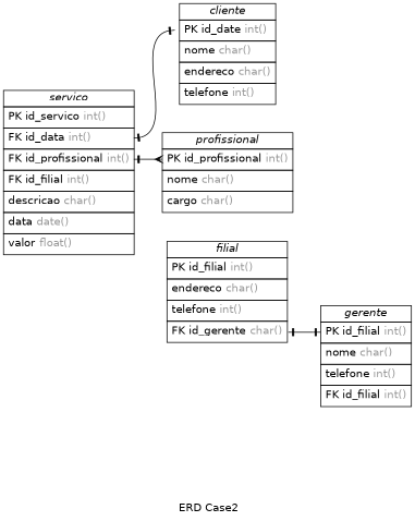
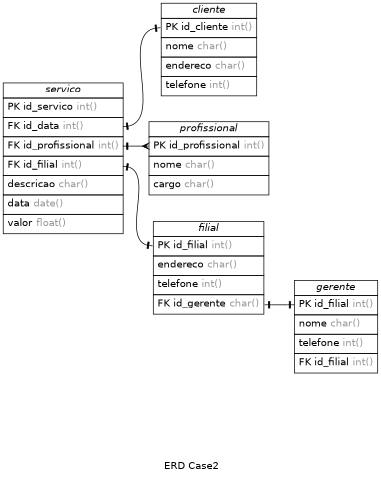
  digraph {
    concentrate=true
    fontname=Helvetica
    label="\n\n\n ERD Case2"
    nodesep=0.5
    rankdir=LR
    splines=spline
    node [fontname=Helvetica shape=plain]
    edge [arrowhead=noneotee arrowsize=0.9 arrowtail=noneotee dir=both fontname=Helvetica fontsize=12 labelangle=32 labeldistance=1.8 penwidth=1.0]
    n1 [label=<         <table border="0" cellborder="1" cellspacing="0" >         <tr><td><i>servico</i></td></tr>         <tr><td port="id_servico" align="left" cellpadding="5">PK id_servico <font color="grey60">int()</font></td></tr>         <tr><td port="id_cliente" align="left" cellpadding="5">FK id_data <font color="grey60">int()</font></td></tr>         <tr><td port="id_profissional" align="left" cellpadding="5">FK id_profissional <font color="grey60">int()</font></td></tr>         <tr><td port="id_filial" align="left" cellpadding="5">FK id_filial <font color="grey60">int()</font></td></tr>         <tr><td port="descricao" align="left" cellpadding="5">descricao <font color="grey60">char()</font></td></tr>         <tr><td port="data" align="left" cellpadding="5">data <font color="grey60">date()</font></td></tr>         <tr><td port="valor" align="left" cellpadding="5">valor <font color="grey60">float()</font></td></tr>     </table>>]
-   n2 [label=<         <table border="0" cellborder="1" cellspacing="0" >         <tr><td><i>cliente</i></td></tr>         <tr><td port="id_cliente" align="left" cellpadding="5">PK id_date <font color="grey60">int()</font></td></tr>         <tr><td port="nome" align="left" cellpadding="5">nome <font color="grey60">char()</font></td></tr>         <tr><td port="endereco" align="left" cellpadding="5">endereco <font color="grey60">char()</font></td></tr>         <tr><td port="telefone" align="left" cellpadding="5">telefone <font color="grey60">int()</font></td></tr>     </table>>]
+   n2 [label=<         <table border="0" cellborder="1" cellspacing="0" >         <tr><td><i>cliente</i></td></tr>         <tr><td port="id_cliente" align="left" cellpadding="5">PK id_cliente <font color="grey60">int()</font></td></tr>         <tr><td port="nome" align="left" cellpadding="5">nome <font color="grey60">char()</font></td></tr>         <tr><td port="endereco" align="left" cellpadding="5">endereco <font color="grey60">char()</font></td></tr>         <tr><td port="telefone" align="left" cellpadding="5">telefone <font color="grey60">int()</font></td></tr>     </table>>]
    n3 [label=<         <table border="0" cellborder="1" cellspacing="0" >         <tr><td><i>profissional</i></td></tr>         <tr><td port="id_profissional" align="left" cellpadding="5">PK id_profissional <font color="grey60">int()</font></td></tr>         <tr><td port="nome" align="left" cellpadding="5">nome <font color="grey60">char()</font></td></tr>         <tr><td port="cargo" align="left" cellpadding="5">cargo <font color="grey60">char()</font></td></tr>     </table>>]
    n4 [label=<         <table border="0" cellborder="1" cellspacing="0" >         <tr><td><i>filial</i></td></tr>         <tr><td port="id_filial" align="left" cellpadding="5">PK id_filial <font color="grey60">int()</font></td></tr>         <tr><td port="endereco" align="left" cellpadding="5">endereco <font color="grey60">char()</font></td></tr>         <tr><td port="telefone" align="left" cellpadding="5">telefone <font color="grey60">int()</font></td></tr>         <tr><td port="id_gerente" align="left" cellpadding="5">FK id_gerente <font color="grey60">char()</font></td></tr>     </table>>]
    n5 [label=<         <table border="0" cellborder="1" cellspacing="0" >         <tr><td><i>gerente</i></td></tr>         <tr><td port="id_gerente" align="left" cellpadding="5">PK id_filial <font color="grey60">int()</font></td></tr>         <tr><td port="nome" align="left" cellpadding="5">nome <font color="grey60">char()</font></td></tr>         <tr><td port="telefone" align="left" cellpadding="5">telefone <font color="grey60">int()</font></td></tr>         <tr><td port="id_filial" align="left" cellpadding="5">FK id_filial <font color="grey60">int()</font></td></tr>     </table>>]
    n1 -> n2 [headport=id_cliente tailport=id_cliente]
    n1 -> n3 [arrowhead=ocrow headport=id_profissional tailport=id_profissional]
+   n1 -> n4 [headport=id_filial tailport=id_filial]
    n4 -> n5 [headport=id_gerente tailport=id_gerente]
  }
